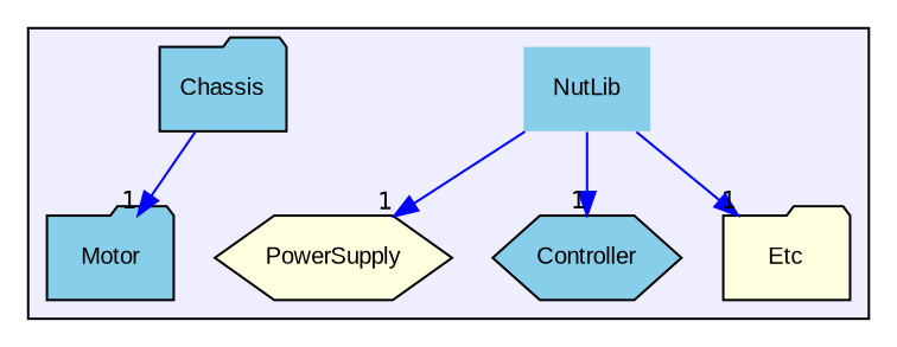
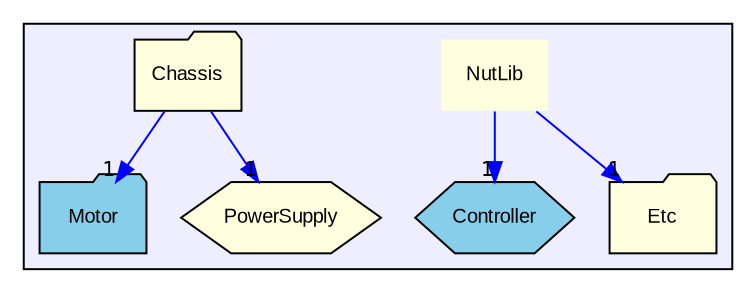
  digraph {
    compound=true
    fontname="Liberation Sans"
    node [fillcolor=skyblue fontname="Liberation Sans" fontsize=10 shape=folder style=filled color=black]
    edge [color=blue fontname="Liberation Sans" headlabel=1 labeldistance=1.5 labelfontname=Helvetica labelfontsize=10]
-   n1 [label=NutLib shape=plaintext color=""]
-   n2 [label=Chassis]
+   n1 [fillcolor=lightyellow label=NutLib shape=plaintext color=""]
+   n2 [fillcolor=lightyellow label=Chassis]
    n3 [label=Controller shape=hexagon]
    n4 [fillcolor=lightyellow label=Etc]
    n5 [label=Motor]
    n6 [fillcolor=lightyellow label=PowerSupply shape=hexagon]
    subgraph cluster_1 {
      bgcolor="#eeeeff"
      pencolor=black
      n1
      n2
      n3
      n4
      n5
      n6
    }
    n1 -> n3
    n1 -> n4
-   n1 -> n6
+   n2 -> n6
    n2 -> n5
  }
